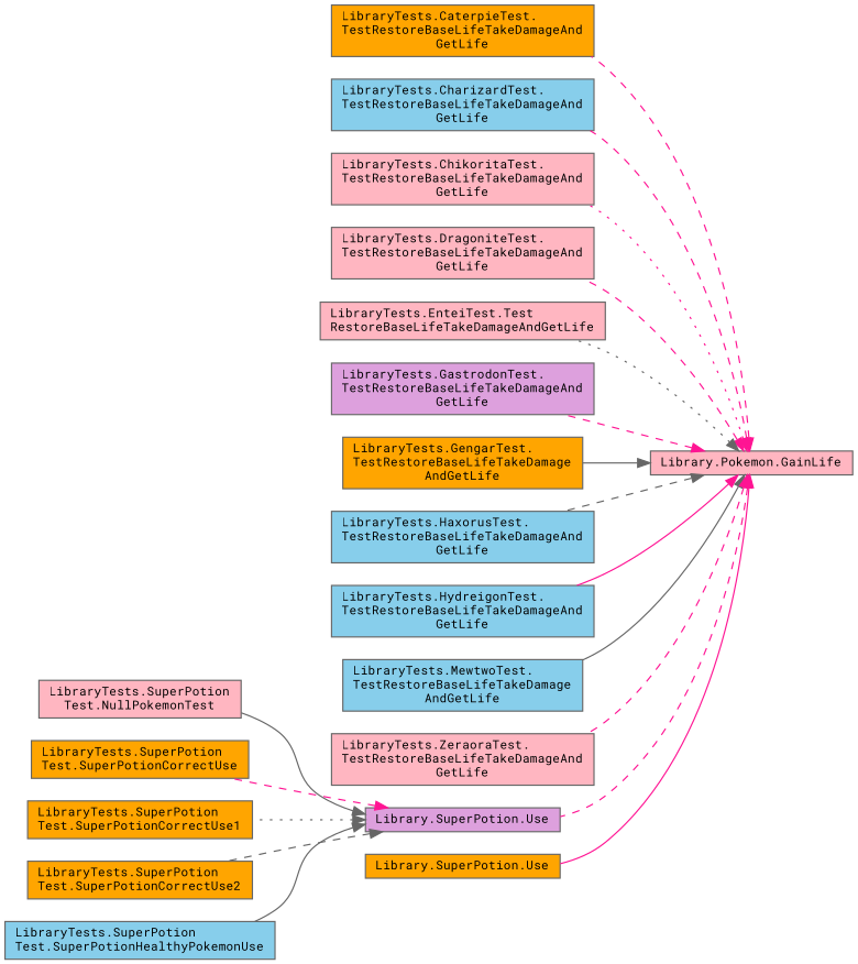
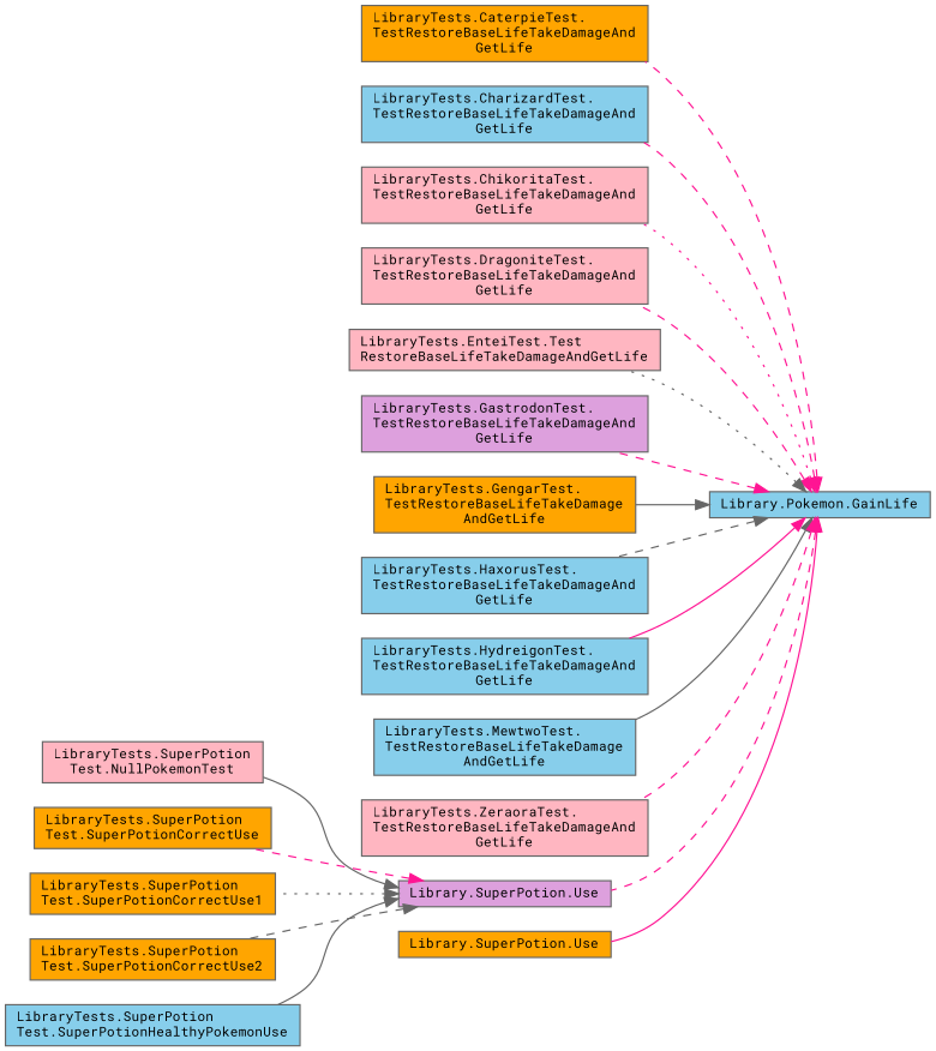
  digraph {
    fontname="Roboto Mono"
    rankdir=RL
    node [color=grey40 fillcolor=skyblue fontname="Roboto Mono" fontsize=10 shape=box style=filled]
    edge [color=deeppink dir=back fontname="Roboto Mono" fontsize=10 labelfontname=Helvetica labelfontsize=10 style=dashed]
-   n1 [color=gray40 fillcolor=lightpink fontcolor=black height=0.2 label="Library.Pokemon.GainLife" width=0.4]
+   n1 [color=gray40 fontcolor=black height=0.2 label="Library.Pokemon.GainLife" width=0.4]
    n2 [fillcolor=orange height=0.2 label="LibraryTests.CaterpieTest.\lTestRestoreBaseLifeTakeDamageAnd\lGetLife" width=0.4]
    n3 [height=0.2 label="LibraryTests.CharizardTest.\lTestRestoreBaseLifeTakeDamageAnd\lGetLife" width=0.4]
    n4 [fillcolor=lightpink height=0.2 label="LibraryTests.ChikoritaTest.\lTestRestoreBaseLifeTakeDamageAnd\lGetLife" width=0.4]
    n5 [fillcolor=lightpink height=0.2 label="LibraryTests.DragoniteTest.\lTestRestoreBaseLifeTakeDamageAnd\lGetLife" width=0.4]
    n6 [fillcolor=lightpink height=0.2 label="LibraryTests.EnteiTest.Test\lRestoreBaseLifeTakeDamageAndGetLife" width=0.4]
    n7 [fillcolor=plum height=0.2 label="LibraryTests.GastrodonTest.\lTestRestoreBaseLifeTakeDamageAnd\lGetLife" width=0.4]
    n8 [fillcolor=orange height=0.2 label="LibraryTests.GengarTest.\lTestRestoreBaseLifeTakeDamage\lAndGetLife" width=0.4]
    n9 [height=0.2 label="LibraryTests.HaxorusTest.\lTestRestoreBaseLifeTakeDamageAnd\lGetLife" width=0.4]
    n10 [height=0.2 label="LibraryTests.HydreigonTest.\lTestRestoreBaseLifeTakeDamageAnd\lGetLife" width=0.4]
    n11 [height=0.2 label="LibraryTests.MewtwoTest.\lTestRestoreBaseLifeTakeDamage\lAndGetLife" width=0.4]
    n12 [fillcolor=lightpink height=0.2 label="LibraryTests.ZeraoraTest.\lTestRestoreBaseLifeTakeDamageAnd\lGetLife" width=0.4]
    n13 [fillcolor=plum height=0.2 label="Library.SuperPotion.Use" width=0.4]
    n14 [fillcolor=orange height=0.2 label="Library.SuperPotion.Use" width=0.4]
    n15 [fillcolor=lightpink height=0.2 label="LibraryTests.SuperPotion\lTest.NullPokemonTest" width=0.4]
    n16 [fillcolor=orange height=0.2 label="LibraryTests.SuperPotion\lTest.SuperPotionCorrectUse" width=0.4]
    n17 [fillcolor=orange height=0.2 label="LibraryTests.SuperPotion\lTest.SuperPotionCorrectUse1" width=0.4]
    n18 [fillcolor=orange height=0.2 label="LibraryTests.SuperPotion\lTest.SuperPotionCorrectUse2" width=0.4]
    n19 [height=0.2 label="LibraryTests.SuperPotion\lTest.SuperPotionHealthyPokemonUse" width=0.4]
    n1 -> n2
    n1 -> n3
    n1 -> n4 [style=dotted]
    n1 -> n5
    n1 -> n6 [color=gray40 style=dotted]
    n1 -> n7
    n1 -> n8 [color=gray40 style=solid]
    n1 -> n9 [color=gray40]
    n1 -> n10 [style=solid]
    n1 -> n11 [color=gray40 style=solid]
    n1 -> n12
    n1 -> n13
    n1 -> n14 [style=solid]
    n13 -> n15 [color=gray40 style=solid]
    n13 -> n16
    n13 -> n17 [color=gray40 style=dotted]
    n13 -> n18 [color=gray40]
    n13 -> n19 [color=gray40 style=solid]
  }
